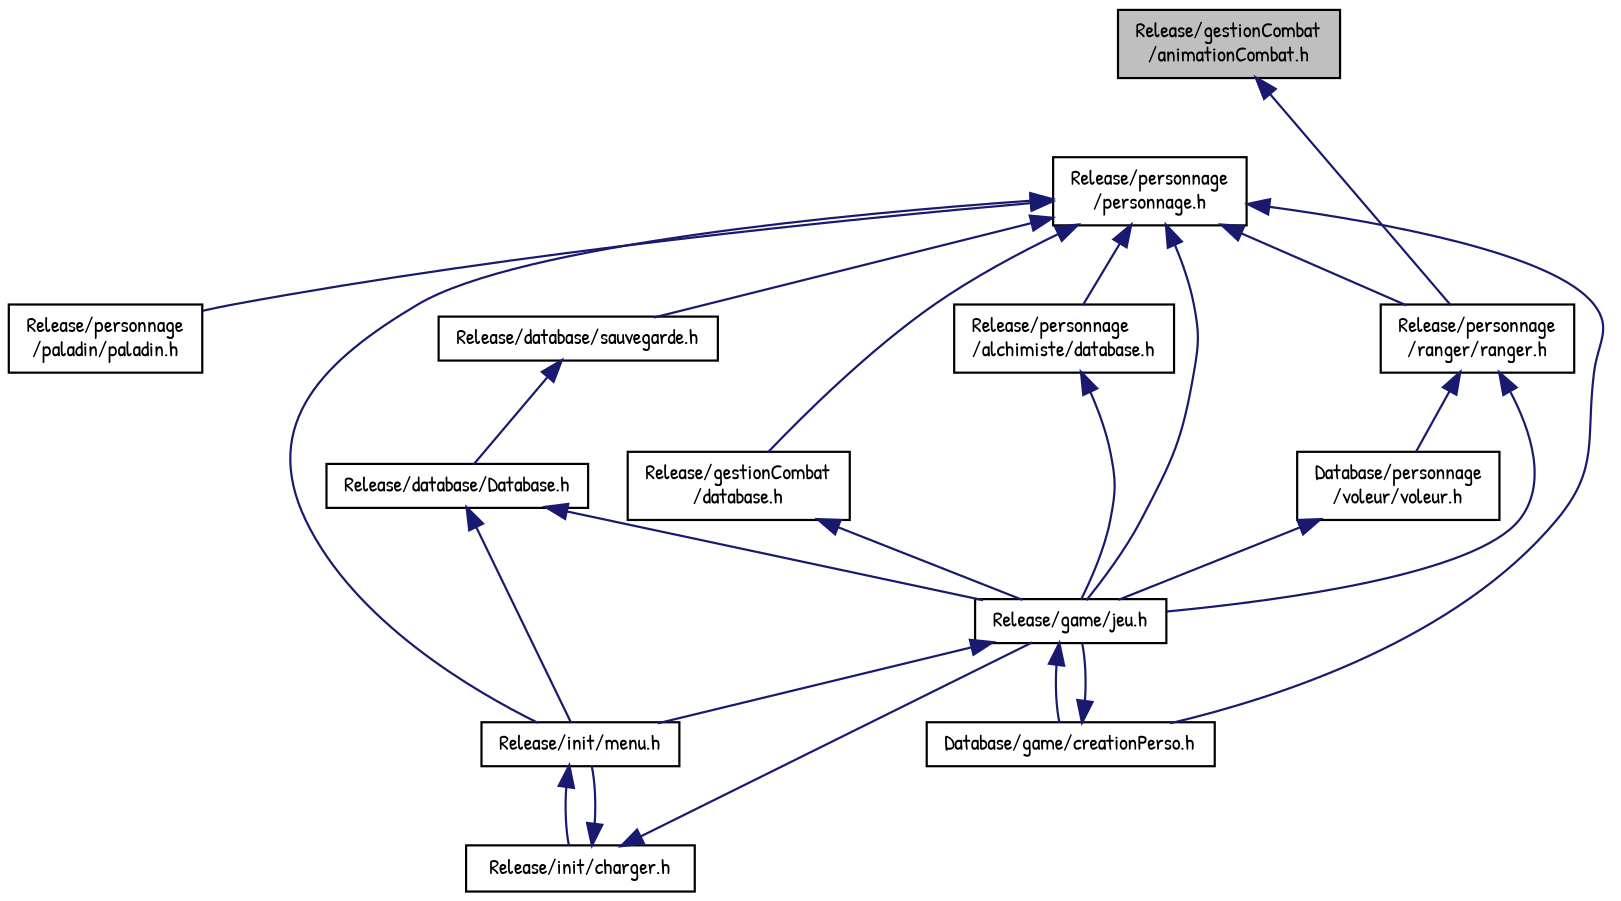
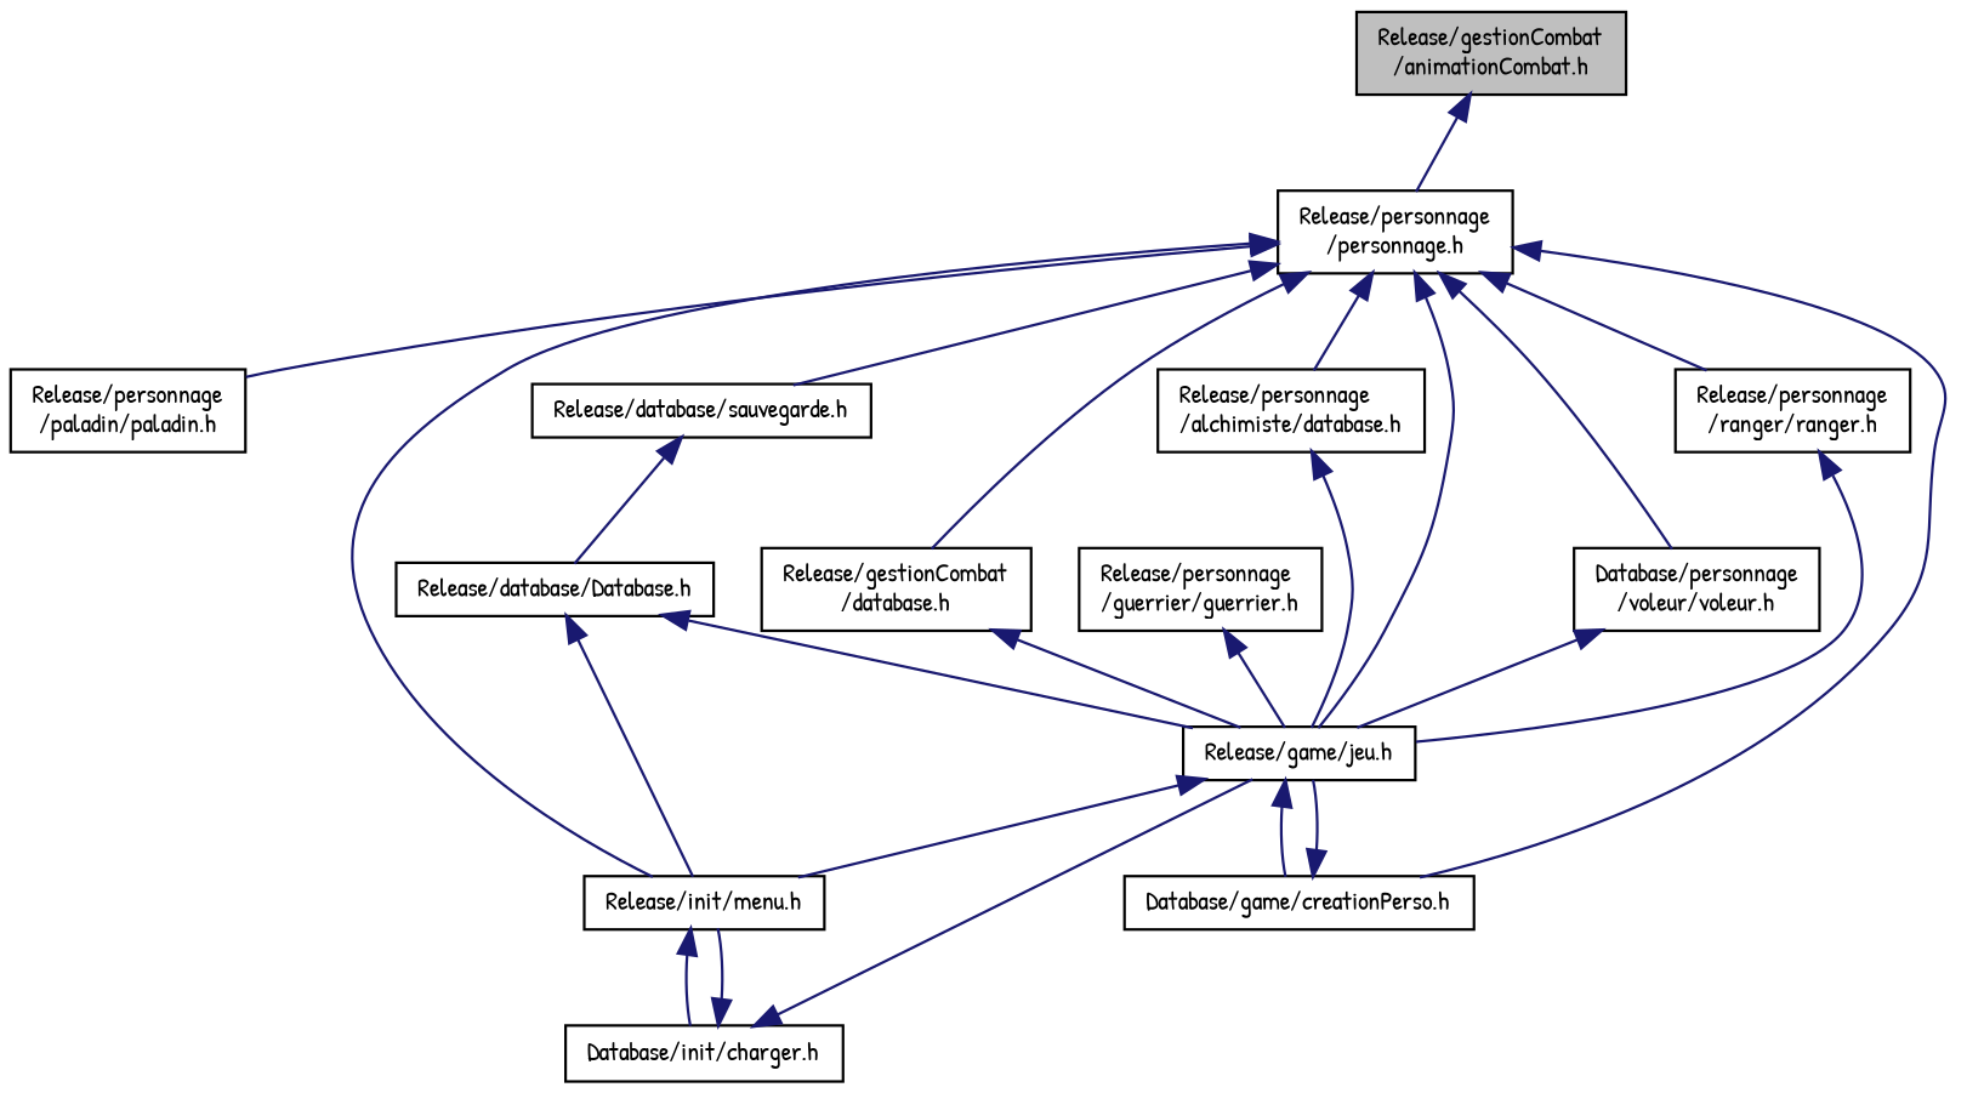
  digraph {
    fontname="Patrick Hand"
    node [color=black fillcolor=white fontname="Patrick Hand" fontsize=10 shape=record style=filled]
    edge [color=midnightblue dir=back fontname="Patrick Hand" fontsize=10 labelfontname=Helvetica labelfontsize=10 style=solid]
    n1 [fillcolor=grey75 fontcolor=black height=0.2 label="Release/gestionCombat\l/animationCombat.h" width=0.4]
    n2 [height=0.2 label="Release/personnage\l/personnage.h" width=0.4]
    n3 [height=0.2 label="Release/database/sauvegarde.h" width=0.4]
    n4 [height=0.2 label="Release/game/jeu.h" width=0.4]
    n5 [height=0.2 label="Database/game/creationPerso.h" width=0.4]
    n6 [height=0.2 label="Release/gestionCombat\l/database.h" width=0.4]
    n7 [height=0.2 label="Release/personnage\l/paladin/paladin.h" width=0.4]
    n8 [height=0.2 label="Release/personnage\l/alchimiste/database.h" width=0.4]
    n9 [height=0.2 label="Release/personnage\l/ranger/ranger.h" width=0.4]
    n10 [height=0.2 label="Database/personnage\l/voleur/voleur.h" width=0.4]
    n11 [height=0.2 label="Release/init/menu.h" width=0.4]
    n12 [height=0.2 label="Release/database/Database.h" width=0.4]
-   n14 [height=0.2 label="Release/init/charger.h" width=0.4]
-   n1 -> n9
+   n13 [height=0.2 label="Release/personnage\l/guerrier/guerrier.h" width=0.4]
+   n14 [height=0.2 label="Database/init/charger.h" width=0.4]
+   n1 -> n2
    n2 -> n3
    n2 -> n4
    n2 -> n5
    n2 -> n6
    n2 -> n7
    n2 -> n8
    n2 -> n9
-   n9 -> n10
+   n2 -> n10
    n2 -> n11
    n3 -> n12
    n4 -> n5
    n4 -> n11
    n5 -> n4
    n6 -> n4
    n8 -> n4
    n9 -> n4
    n10 -> n4
    n11 -> n14
    n12 -> n4
    n12 -> n11
+   n13 -> n4
    n14 -> n4
    n14 -> n11
  }
